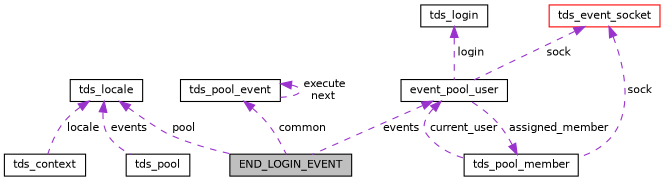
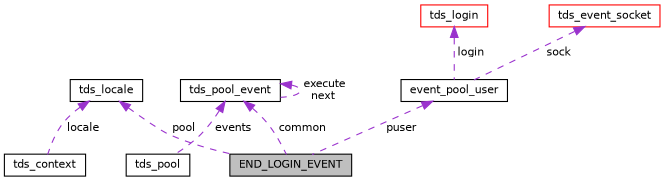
  digraph {
    node [color=black fillcolor=white fontname=Helvetica fontsize=10 shape=record style=filled]
    edge [color=darkorchid3 dir=back fontname=Helvetica fontsize=10 labelfontname=Helvetica labelfontsize=10 style=dashed]
    n1 [fillcolor=grey75 fontcolor=black height=0.2 label=END_LOGIN_EVENT width=0.4]
    n2 [height=0.2 label=tds_pool width=0.4]
    n3 [height=0.2 label=tds_context width=0.4]
    n4 [height=0.2 label=tds_locale width=0.4]
    n5 [height=0.2 label=tds_pool_event width=0.4]
    n6 [height=0.2 label=event_pool_user width=0.4]
-   n7 [height=0.2 label=tds_pool_member width=0.4]
    n8 [color=red height=0.2 label=tds_event_socket width=0.4]
-   n9 [height=0.2 label=tds_login width=0.4]
+   n9 [color=red height=0.2 label=tds_login width=0.4]
    n4 -> n1 [label=" pool"]
    n4 -> n3 [label=" locale"]
    n5 -> n1 [label=" common"]
-   n4 -> n2 [label=" events"]
+   n5 -> n2 [label=" events"]
    n5 -> n5 [label=" execute\nnext"]
-   n6 -> n1 [label=" events"]
-   n6 -> n7 [label=" current_user"]
-   n7 -> n6 [label=" assigned_member"]
+   n6 -> n1 [label=" puser"]
    n8 -> n6 [label=" sock"]
-   n8 -> n7 [label=" sock"]
    n9 -> n6 [label=" login"]
  }
